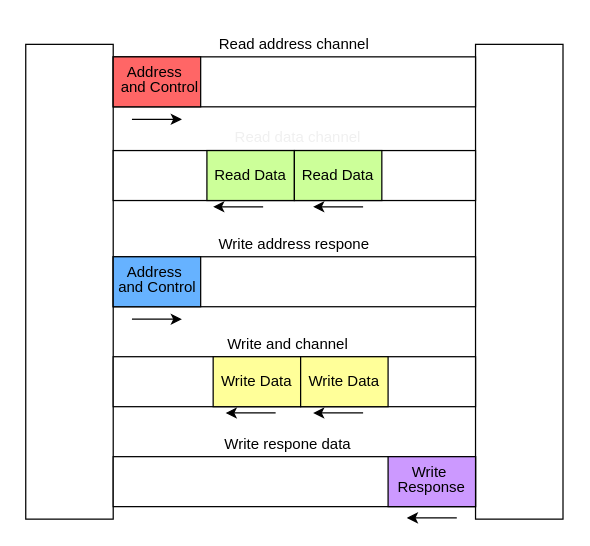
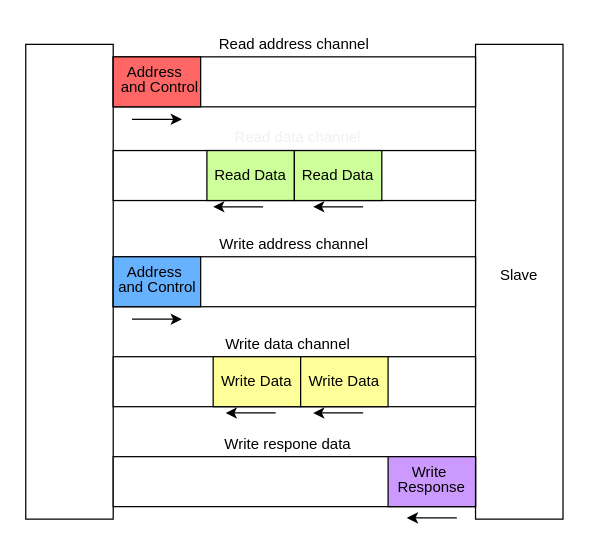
  <mxCell id="0" />
  <mxCell id="1" parent="0" />
  <mxCell id="2" value="" style="whiteSpace=wrap;html=1;" parent="1" vertex="1"><mxGeometry x="20" y="35" width="70" height="380" as="geometry" /></mxCell>
  <mxCell id="3" value="" style="whiteSpace=wrap;html=1;" parent="1" vertex="1"><mxGeometry x="380" y="35" width="70" height="380" as="geometry" /></mxCell>
+ <mxCell id="4" value="Slave" style="text;strokeColor=none;align=center;fillColor=none;html=1;verticalAlign=middle;whiteSpace=wrap;rounded=0;" parent="1" vertex="1"><mxGeometry x="385" y="205" width="60" height="30" as="geometry" /></mxCell>
  <mxCell id="5" value="" style="whiteSpace=wrap;html=1;" parent="1" vertex="1"><mxGeometry x="90" y="45" width="290" height="40" as="geometry" /></mxCell>
  <mxCell id="6" value="" style="whiteSpace=wrap;html=1;" parent="1" vertex="1"><mxGeometry x="90" y="120" width="290" height="40" as="geometry" /></mxCell>
  <mxCell id="7" value="" style="whiteSpace=wrap;html=1;" parent="1" vertex="1"><mxGeometry x="90" y="205" width="290" height="40" as="geometry" /></mxCell>
  <mxCell id="8" value="" style="whiteSpace=wrap;html=1;" parent="1" vertex="1"><mxGeometry x="90" y="365" width="290" height="40" as="geometry" /></mxCell>
  <mxCell id="9" value="" style="whiteSpace=wrap;html=1;" parent="1" vertex="1"><mxGeometry x="90" y="285" width="290" height="40" as="geometry" /></mxCell>
  <mxCell id="10" style="edgeStyle=none;html=1;exitX=0.5;exitY=0;exitDx=0;exitDy=0;entryX=0.5;entryY=1;entryDx=0;entryDy=0;endArrow=none;endFill=0;" parent="1" source="6" target="6" edge="1"><mxGeometry relative="1" as="geometry" /></mxCell>
  <mxCell id="11" value="Read address channel" style="text;strokeColor=none;align=center;fillColor=none;html=1;verticalAlign=middle;whiteSpace=wrap;rounded=0;" parent="1" vertex="1"><mxGeometry x="165" y="20" width="140" height="30" as="geometry" /></mxCell>
- <mxCell id="12" value="Write address respone" style="text;strokeColor=none;align=center;fillColor=none;html=1;verticalAlign=middle;whiteSpace=wrap;rounded=0;" parent="1" vertex="1"><mxGeometry x="165" y="180" width="140" height="30" as="geometry" /></mxCell>
- <mxCell id="13" value="Write and channel" style="text;strokeColor=none;align=center;fillColor=none;html=1;verticalAlign=middle;whiteSpace=wrap;rounded=0;" parent="1" vertex="1"><mxGeometry x="160" y="260" width="140" height="30" as="geometry" /></mxCell>
+ <mxCell id="12" value="Write address channel" style="text;strokeColor=none;align=center;fillColor=none;html=1;verticalAlign=middle;whiteSpace=wrap;rounded=0;" parent="1" vertex="1"><mxGeometry x="165" y="180" width="140" height="30" as="geometry" /></mxCell>
+ <mxCell id="13" value="Write data channel" style="text;strokeColor=none;align=center;fillColor=none;html=1;verticalAlign=middle;whiteSpace=wrap;rounded=0;" parent="1" vertex="1"><mxGeometry x="160" y="260" width="140" height="30" as="geometry" /></mxCell>
  <mxCell id="14" value="Write respone data" style="text;strokeColor=none;align=center;fillColor=none;html=1;verticalAlign=middle;whiteSpace=wrap;rounded=0;" parent="1" vertex="1"><mxGeometry x="160" y="340" width="140" height="30" as="geometry" /></mxCell>
  <mxCell id="15" value="" style="edgeStyle=none;orthogonalLoop=1;jettySize=auto;html=1;endArrow=classic;endFill=1;" parent="1" edge="1"><mxGeometry width="80" relative="1" as="geometry"><mxPoint x="105" y="95" as="sourcePoint" /><mxPoint x="145" y="95" as="targetPoint" /><Array as="points" /></mxGeometry></mxCell>
  <mxCell id="16" value="" style="edgeStyle=none;orthogonalLoop=1;jettySize=auto;html=1;endArrow=classic;endFill=1;" parent="1" edge="1"><mxGeometry width="80" relative="1" as="geometry"><mxPoint x="105" y="255" as="sourcePoint" /><mxPoint x="145" y="255" as="targetPoint" /><Array as="points" /></mxGeometry></mxCell>
  <mxCell id="17" value="" style="edgeStyle=none;orthogonalLoop=1;jettySize=auto;html=1;endArrow=none;endFill=0;startArrow=classic;startFill=1;" parent="1" edge="1"><mxGeometry width="80" relative="1" as="geometry"><mxPoint x="170" y="165" as="sourcePoint" /><mxPoint x="210" y="165" as="targetPoint" /><Array as="points" /></mxGeometry></mxCell>
  <mxCell id="18" value="" style="edgeStyle=none;orthogonalLoop=1;jettySize=auto;html=1;endArrow=none;endFill=0;startArrow=classic;startFill=1;" parent="1" edge="1"><mxGeometry width="80" relative="1" as="geometry"><mxPoint x="250" y="165" as="sourcePoint" /><mxPoint x="290" y="165" as="targetPoint" /><Array as="points" /></mxGeometry></mxCell>
  <mxCell id="19" value="" style="edgeStyle=none;orthogonalLoop=1;jettySize=auto;html=1;endArrow=none;endFill=0;startArrow=classic;startFill=1;" parent="1" edge="1"><mxGeometry width="80" relative="1" as="geometry"><mxPoint x="180" y="330" as="sourcePoint" /><mxPoint x="220" y="330" as="targetPoint" /><Array as="points" /></mxGeometry></mxCell>
  <mxCell id="20" value="" style="edgeStyle=none;orthogonalLoop=1;jettySize=auto;html=1;endArrow=none;endFill=0;startArrow=classic;startFill=1;" parent="1" edge="1"><mxGeometry width="80" relative="1" as="geometry"><mxPoint x="250" y="330" as="sourcePoint" /><mxPoint x="290" y="330" as="targetPoint" /><Array as="points" /></mxGeometry></mxCell>
  <mxCell id="21" value="" style="edgeStyle=none;orthogonalLoop=1;jettySize=auto;html=1;endArrow=none;endFill=0;startArrow=classic;startFill=1;" parent="1" edge="1"><mxGeometry width="80" relative="1" as="geometry"><mxPoint x="325" y="414" as="sourcePoint" /><mxPoint x="365" y="414" as="targetPoint" /><Array as="points" /></mxGeometry></mxCell>
  <mxCell id="22" value="" style="whiteSpace=wrap;html=1;fillColor=#FF6666;strokeColor=#000000;" parent="1" vertex="1"><mxGeometry x="90" y="45" width="70" height="40" as="geometry" /></mxCell>
  <mxCell id="23" value="Address&amp;nbsp;" style="text;align=center;html=1;verticalAlign=middle;whiteSpace=wrap;rounded=0;fontColor=#000000;" parent="1" vertex="1"><mxGeometry x="90" y="50" width="70" height="15" as="geometry" /></mxCell>
  <mxCell id="24" value="" style="whiteSpace=wrap;html=1;fillColor=#CCFF99;strokeColor=#000000;" parent="1" vertex="1"><mxGeometry x="165" y="120" width="70" height="40" as="geometry" /></mxCell>
  <mxCell id="25" value="Read Data" style="text;strokeColor=none;align=center;fillColor=none;html=1;verticalAlign=middle;whiteSpace=wrap;rounded=0;fontColor=#000000;" parent="1" vertex="1"><mxGeometry x="170" y="125" width="60" height="30" as="geometry" /></mxCell>
  <mxCell id="26" value="" style="whiteSpace=wrap;html=1;fillColor=#CCFF99;fontColor=#000000;strokeColor=#000000;" parent="1" vertex="1"><mxGeometry x="235" y="120" width="70" height="40" as="geometry" /></mxCell>
  <mxCell id="27" value="Read Data" style="text;strokeColor=none;align=center;fillColor=none;html=1;verticalAlign=middle;whiteSpace=wrap;rounded=0;fontColor=#000000;" parent="1" vertex="1"><mxGeometry x="240" y="125" width="60" height="30" as="geometry" /></mxCell>
  <mxCell id="28" value="" style="whiteSpace=wrap;html=1;fillColor=#66B2FF;strokeColor=#000000;" parent="1" vertex="1"><mxGeometry x="90" y="205" width="70" height="40" as="geometry" /></mxCell>
  <mxCell id="29" value="Address&amp;nbsp;" style="text;strokeColor=none;align=center;fillColor=none;html=1;verticalAlign=middle;whiteSpace=wrap;rounded=0;fontColor=#000000;" parent="1" vertex="1"><mxGeometry x="90" y="210" width="70" height="15" as="geometry" /></mxCell>
  <mxCell id="30" value="" style="whiteSpace=wrap;html=1;fillColor=#FFFF99;strokeColor=#000000;" parent="1" vertex="1"><mxGeometry x="170" y="285" width="70" height="40" as="geometry" /></mxCell>
  <mxCell id="31" value="" style="whiteSpace=wrap;html=1;fillColor=#FFFF99;strokeColor=#000000;" parent="1" vertex="1"><mxGeometry x="240" y="285" width="70" height="40" as="geometry" /></mxCell>
  <mxCell id="32" value="Write Data" style="text;strokeColor=none;align=center;fillColor=none;html=1;verticalAlign=middle;whiteSpace=wrap;rounded=0;fontColor=#000000;" parent="1" vertex="1"><mxGeometry x="175" y="290" width="60" height="30" as="geometry" /></mxCell>
  <mxCell id="33" value="Write Data" style="text;strokeColor=none;align=center;fillColor=none;html=1;verticalAlign=middle;whiteSpace=wrap;rounded=0;fontColor=#000000;" parent="1" vertex="1"><mxGeometry x="245" y="290" width="60" height="30" as="geometry" /></mxCell>
  <mxCell id="34" value="" style="whiteSpace=wrap;html=1;fillColor=#CC99FF;fontColor=#000000;strokeColor=#000000;" parent="1" vertex="1"><mxGeometry x="310" y="365" width="70" height="40" as="geometry" /></mxCell>
  <mxCell id="35" value="Write&amp;nbsp;" style="text;strokeColor=none;align=center;fillColor=none;html=1;verticalAlign=middle;whiteSpace=wrap;rounded=0;fontColor=#000000;" parent="1" vertex="1"><mxGeometry x="315" y="370" width="60" height="15" as="geometry" /></mxCell>
  <mxCell id="36" value="Response" style="text;strokeColor=none;align=center;fillColor=none;html=1;verticalAlign=middle;whiteSpace=wrap;rounded=0;fontColor=#000000;" parent="1" vertex="1"><mxGeometry x="315" y="375" width="60" height="30" as="geometry" /></mxCell>
  <mxCell id="37" value="and Control" style="text;strokeColor=none;align=center;fillColor=none;html=1;verticalAlign=middle;whiteSpace=wrap;rounded=0;fontColor=#000000;" parent="1" vertex="1"><mxGeometry x="87.5" y="215" width="75" height="30" as="geometry" /></mxCell>
  <mxCell id="38" value="and Control" style="text;strokeColor=none;align=center;fillColor=none;html=1;verticalAlign=middle;whiteSpace=wrap;rounded=0;fontColor=#000000;" parent="1" vertex="1"><mxGeometry x="90" y="55" width="75" height="30" as="geometry" /></mxCell>
  <mxCell id="39" value="&lt;span style=&quot;color: rgb(240, 240, 240);&quot;&gt;Read data channel&lt;/span&gt;&lt;span style=&quot;color: rgba(0, 0, 0, 0); font-family: monospace; font-size: 0px; text-align: start;&quot;&gt;%3CmxGraphModel%3E%3Croot%3E%3CmxCell%20id%3D%220%22%2F%3E%3CmxCell%20id%3D%221%22%20parent%3D%220%22%2F%3E%3CmxCell%20id%3D%222%22%20value%3D%22Read%20address%20channel%22%20style%3D%22text%3BstrokeColor%3Dnone%3Balign%3Dcenter%3BfillColor%3Dnone%3Bhtml%3D1%3BverticalAlign%3Dmiddle%3BwhiteSpace%3Dwrap%3Brounded%3D0%3B%22%20vertex%3D%221%22%20parent%3D%221%22%3E%3CmxGeometry%20x%3D%22275%22%20y%3D%22145%22%20width%3D%22140%22%20height%3D%2230%22%20as%3D%22geometry%22%2F%3E%3C%2FmxCell%3E%3C%2Froot%3E%3C%2FmxGraphModel%3E&lt;/span&gt;" style="text;strokeColor=none;align=center;fillColor=none;html=1;verticalAlign=middle;whiteSpace=wrap;rounded=0;fontColor=#000000;" parent="1" vertex="1"><mxGeometry x="162.5" y="95" width="150" height="30" as="geometry" /></mxCell>
